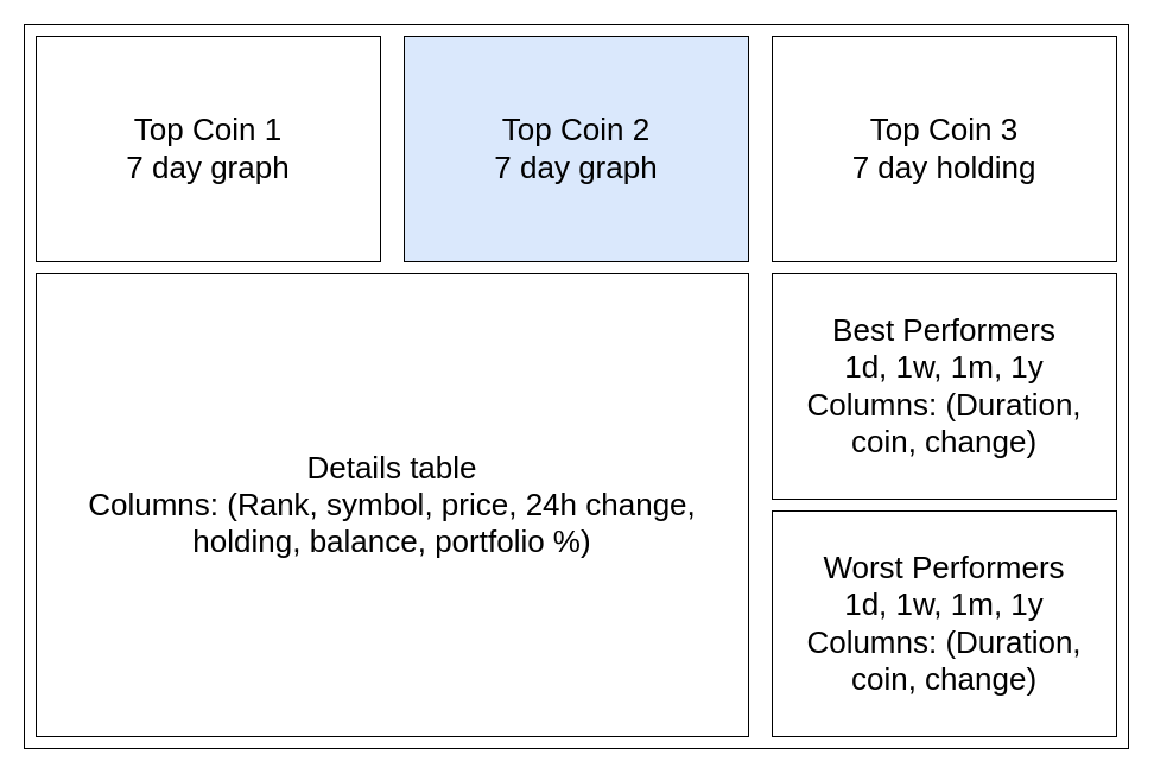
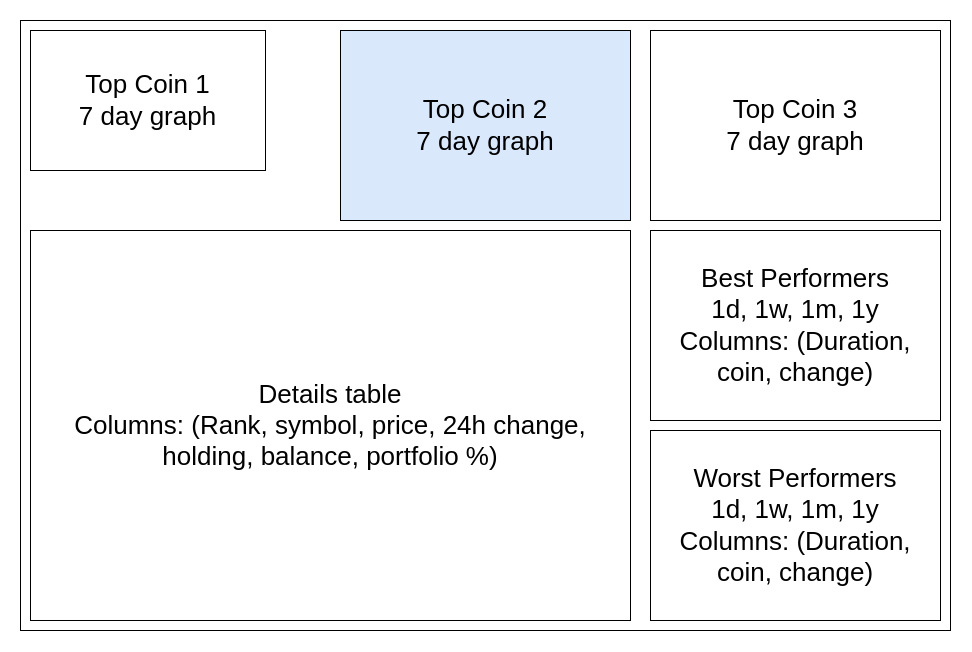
  <mxCell id="0" />
  <mxCell id="1" parent="0" />
  <mxCell id="2" value="&lt;meta charset=&quot;utf-8&quot;&gt;&lt;span style=&quot;color: rgb(0, 0, 0); font-family: helvetica; font-size: 12px; font-style: normal; font-weight: 400; letter-spacing: normal; text-align: center; text-indent: 0px; text-transform: none; word-spacing: 0px; background-color: rgb(248, 249, 250); display: inline; float: none;&quot;&gt;7 day graph&lt;/span&gt;" style="rounded=0;whiteSpace=wrap;html=1;fontSize=26;" vertex="1" parent="1"><mxGeometry x="20" y="20" width="930" height="610" as="geometry" /></mxCell>
- <mxCell id="3" value="Top Coin 1&lt;br style=&quot;font-size: 26px;&quot;&gt;7 day graph" style="rounded=0;whiteSpace=wrap;html=1;fontSize=26;" vertex="1" parent="1"><mxGeometry x="30" y="30" width="290" height="190" as="geometry" /></mxCell>
+ <mxCell id="3" value="Top Coin 1&lt;br style=&quot;font-size: 26px;&quot;&gt;7 day graph" style="rounded=0;whiteSpace=wrap;html=1;fontSize=26;" vertex="1" parent="1"><mxGeometry x="30" y="30" width="235" height="140" as="geometry" /></mxCell>
  <mxCell id="4" value="Top Coin 2&lt;br style=&quot;font-size: 26px;&quot;&gt;7 day graph" style="rounded=0;whiteSpace=wrap;html=1;fontSize=26;fillColor=#dae8fc;" vertex="1" parent="1"><mxGeometry x="340" y="30" width="290" height="190" as="geometry" /></mxCell>
- <mxCell id="5" value="Top Coin 3&lt;br style=&quot;font-size: 26px;&quot;&gt;7 day holding" style="rounded=0;whiteSpace=wrap;html=1;fontSize=26;" vertex="1" parent="1"><mxGeometry x="650" y="30" width="290" height="190" as="geometry" /></mxCell>
+ <mxCell id="5" value="Top Coin 3&lt;br style=&quot;font-size: 26px;&quot;&gt;7 day graph" style="rounded=0;whiteSpace=wrap;html=1;fontSize=26;" vertex="1" parent="1"><mxGeometry x="650" y="30" width="290" height="190" as="geometry" /></mxCell>
  <mxCell id="6" value="Details table&lt;br&gt;Columns: (Rank, symbol, price, 24h change, holding, balance, portfolio %)" style="rounded=0;whiteSpace=wrap;html=1;fontSize=26;" vertex="1" parent="1"><mxGeometry x="30" y="230" width="600" height="390" as="geometry" /></mxCell>
  <mxCell id="7" value="Worst Performers&lt;br style=&quot;font-size: 26px&quot;&gt;1d, 1w, 1m, 1y &lt;br style=&quot;font-size: 26px&quot;&gt;Columns: (Duration, coin, change)" style="rounded=0;whiteSpace=wrap;html=1;fontSize=26;" vertex="1" parent="1"><mxGeometry x="650" y="430" width="290" height="190" as="geometry" /></mxCell>
  <mxCell id="8" value="Best Performers&lt;br style=&quot;font-size: 26px&quot;&gt;1d, 1w, 1m, 1y &lt;br style=&quot;font-size: 26px&quot;&gt;Columns: (Duration, coin, change)" style="rounded=0;whiteSpace=wrap;html=1;fontSize=26;" vertex="1" parent="1"><mxGeometry x="650" y="230" width="290" height="190" as="geometry" /></mxCell>
